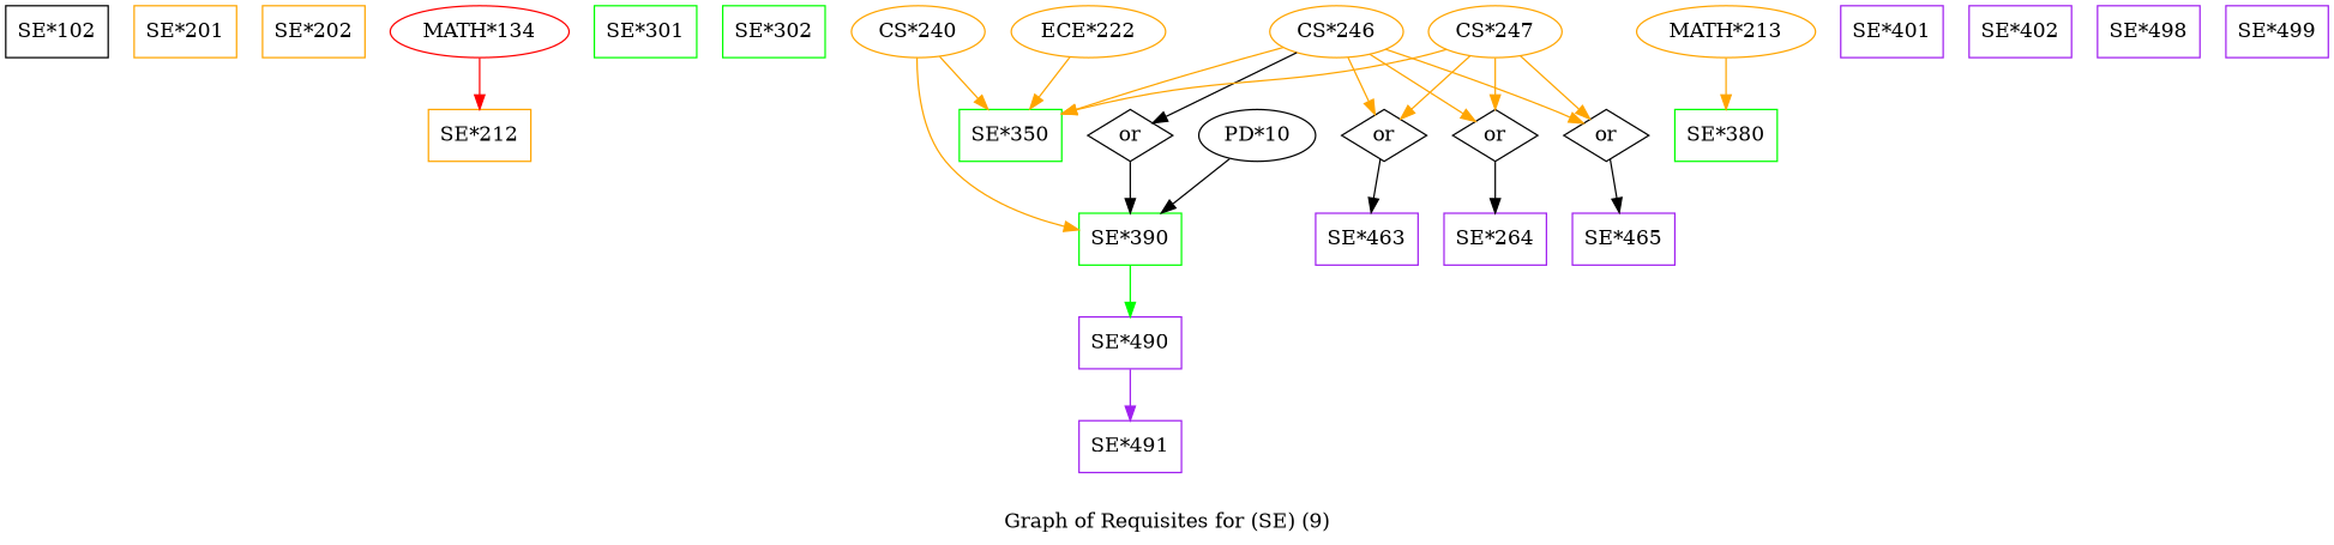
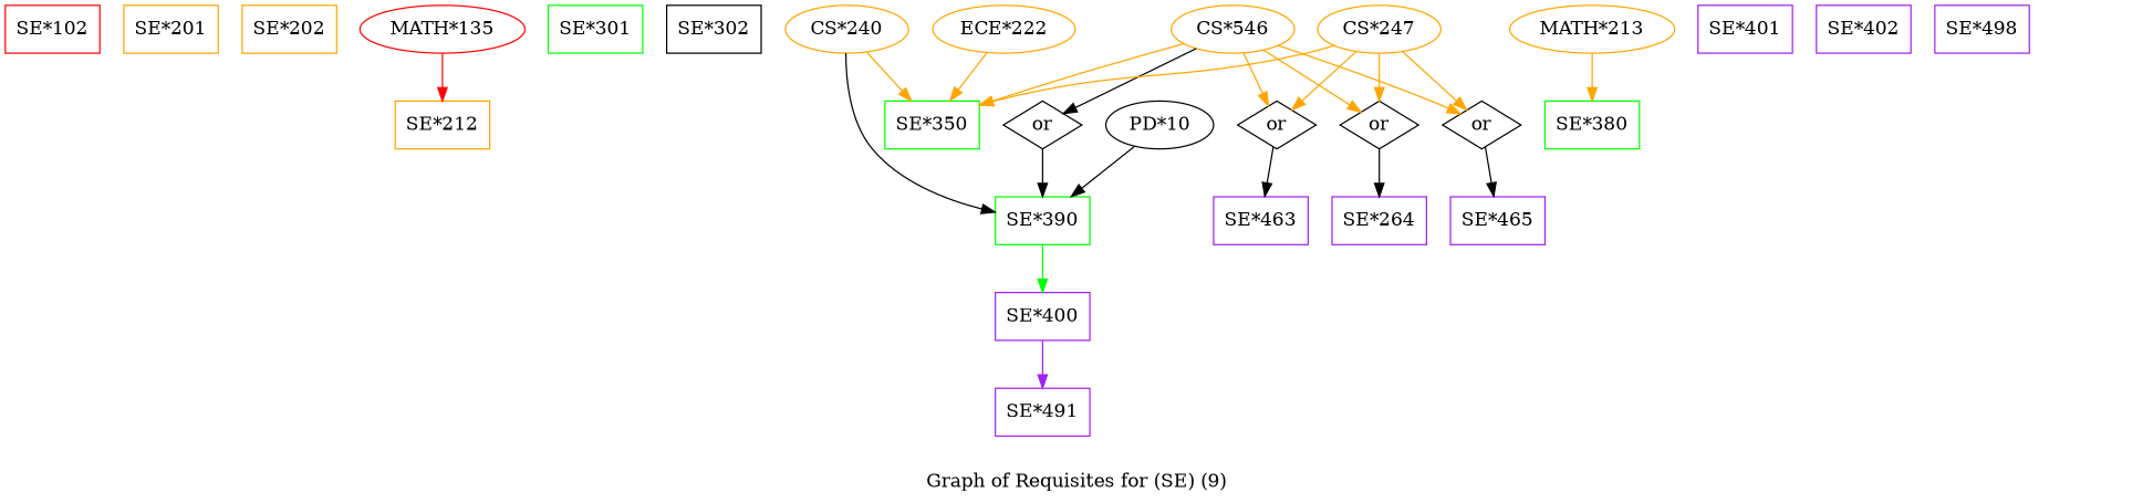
  strict digraph {
    label="Graph of Requisites for (SE) (9)"
    node [color=purple shape=box]
    edge [color=orange]
-   "SE*102" [color=black height=0.5 width=0.98611]
+   "SE*102" [color=red height=0.5 width=0.98611]
    "SE*201" [color=orange height=0.5 width=0.98611]
    "SE*202" [color=orange height=0.5 width=0.98611]
    "SE*212" [color=orange height=0.5 width=0.98611]
-   "MATH*135" [color=red height=0.5 width=1.7151 label="MATH*134" shape=""]
+   "MATH*135" [color=red height=0.5 width=1.7151 shape=""]
    "SE*301" [color=green height=0.5 width=0.98611]
-   "SE*302" [color=green height=0.5 width=0.98611]
+   "SE*302" [color=black height=0.5 width=0.98611]
    "SE*350" [color=green height=0.5 width=0.98611]
    "CS*240" [color=orange height=0.5 width=1.2818 shape=""]
    "SE*390" [color=green height=0.5 width=0.98611]
-   "SE*490" [height=0.5 width=0.98611]
+   "SE*490" [height=0.5 width=0.98611 label="SE*400"]
    "SE*491" [height=0.5 width=0.98611]
-   "CS*246" [color=orange height=0.5 width=1.2818 shape=""]
+   "CS*246" [color=orange height=0.5 width=1.2818 label="CS*546" shape=""]
    n14 [height=0.5 label=or shape=diamond width=0.81703 color=""]
    n15 [height=0.5 label=or shape=diamond width=0.81703 color=""]
    n16 [height=0.5 label=or shape=diamond width=0.81703 color=""]
    n17 [height=0.5 label=or shape=diamond width=0.81703 color=""]
    "SE*463" [height=0.5 width=0.98611]
    n19 [height=0.5 label="SE*264" width=0.98611]
    "SE*465" [height=0.5 width=0.98611]
    "CS*247" [color=orange height=0.5 width=1.2818 shape=""]
    "ECE*222" [color=orange height=0.5 width=1.4804 shape=""]
    "SE*380" [color=green height=0.5 width=0.98611]
    "MATH*213" [color=orange height=0.5 width=1.7151 shape=""]
    "PD*10" [height=0.5 width=1.1193 color="" shape=""]
    "SE*401" [height=0.5 width=0.98611]
    "SE*402" [height=0.5 width=0.98611]
    "SE*498" [height=0.5 width=0.98611]
-   "SE*499" [height=0.5 width=0.98611]
    "MATH*135" -> "SE*212" [color=red]
    "CS*240" -> "SE*350"
-   "CS*240" -> "SE*390"
+   "CS*240" -> "SE*390" [color=black]
    "SE*390" -> "SE*490" [color=green]
    "SE*490" -> "SE*491" [color=purple]
    "CS*246" -> "SE*350"
    "CS*246" -> n14 [color=""]
    "CS*246" -> n15
    "CS*246" -> n16
    "CS*246" -> n17
    n14 -> "SE*390" [color=""]
    n15 -> "SE*463" [color=""]
    n16 -> n19 [color=""]
    n17 -> "SE*465" [color=""]
    "CS*247" -> "SE*350"
    "CS*247" -> n15
    "CS*247" -> n16
    "CS*247" -> n17
    "ECE*222" -> "SE*350"
    "MATH*213" -> "SE*380"
    "PD*10" -> "SE*390" [color=""]
  }
